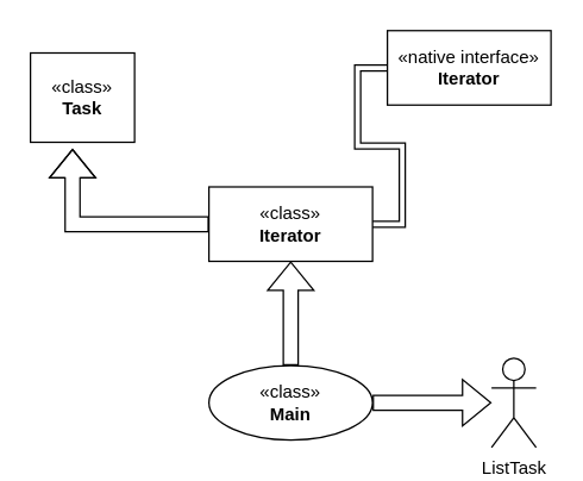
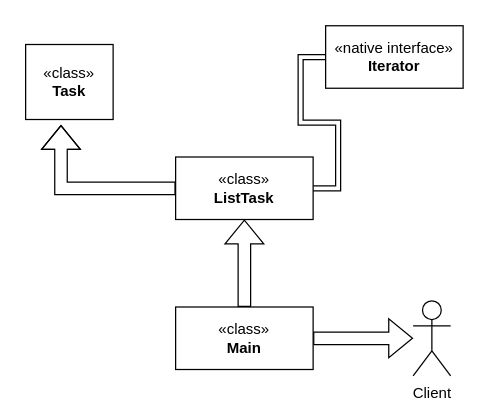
  <mxCell id="0" />
  <mxCell id="1" parent="0" />
  <mxCell id="2" value="«class»&lt;br&gt;&lt;b&gt;Task&lt;/b&gt;" style="html=1;whiteSpace=wrap;" vertex="1" parent="1"><mxGeometry x="20" y="35" width="70" height="60" as="geometry" /></mxCell>
  <mxCell id="3" style="edgeStyle=orthogonalEdgeStyle;rounded=0;orthogonalLoop=1;jettySize=auto;html=1;entryX=0.404;entryY=1.073;entryDx=0;entryDy=0;entryPerimeter=0;shape=flexArrow;" edge="1" parent="1" source="4" target="2"><mxGeometry relative="1" as="geometry" /></mxCell>
- <mxCell id="4" value="«class»&lt;br&gt;&lt;b&gt;Iterator&lt;/b&gt;" style="html=1;whiteSpace=wrap;" vertex="1" parent="1"><mxGeometry x="140" y="125" width="110" height="50" as="geometry" /></mxCell>
+ <mxCell id="4" value="«class»&lt;br&gt;&lt;b&gt;ListTask&lt;/b&gt;" style="html=1;whiteSpace=wrap;" vertex="1" parent="1"><mxGeometry x="140" y="125" width="110" height="50" as="geometry" /></mxCell>
  <mxCell id="5" style="edgeStyle=orthogonalEdgeStyle;rounded=0;orthogonalLoop=1;jettySize=auto;html=1;entryX=1;entryY=0.5;entryDx=0;entryDy=0;shape=link;" edge="1" parent="1" source="6" target="4"><mxGeometry relative="1" as="geometry" /></mxCell>
  <mxCell id="6" value="«native interface»&lt;br&gt;&lt;b&gt;Iterator&lt;/b&gt;" style="html=1;whiteSpace=wrap;" vertex="1" parent="1"><mxGeometry x="260" y="20" width="110" height="50" as="geometry" /></mxCell>
  <mxCell id="7" style="edgeStyle=orthogonalEdgeStyle;rounded=0;orthogonalLoop=1;jettySize=auto;html=1;entryX=0.5;entryY=1;entryDx=0;entryDy=0;shape=flexArrow;" edge="1" parent="1" source="9" target="4"><mxGeometry relative="1" as="geometry" /></mxCell>
  <mxCell id="8" style="edgeStyle=orthogonalEdgeStyle;rounded=0;orthogonalLoop=1;jettySize=auto;html=1;shape=flexArrow;" edge="1" parent="1" source="9" target="10"><mxGeometry relative="1" as="geometry"><mxPoint x="320" y="270" as="targetPoint" /></mxGeometry></mxCell>
- <mxCell id="9" value="«class»&lt;br&gt;&lt;b&gt;Main&lt;/b&gt;" style="ellipse;html=1;whiteSpace=wrap;" vertex="1" parent="1"><mxGeometry x="140" y="245" width="110" height="50" as="geometry" /></mxCell>
- <mxCell id="10" value="ListTask" style="shape=umlActor;verticalLabelPosition=bottom;verticalAlign=top;html=1;" vertex="1" parent="1"><mxGeometry x="330" y="240" width="30" height="60" as="geometry" /></mxCell>
+ <mxCell id="9" value="«class»&lt;br&gt;&lt;b&gt;Main&lt;/b&gt;" style="html=1;whiteSpace=wrap;" vertex="1" parent="1"><mxGeometry x="140" y="245" width="110" height="50" as="geometry" /></mxCell>
+ <mxCell id="10" value="Client" style="shape=umlActor;verticalLabelPosition=bottom;verticalAlign=top;html=1;" vertex="1" parent="1"><mxGeometry x="330" y="240" width="30" height="60" as="geometry" /></mxCell>
